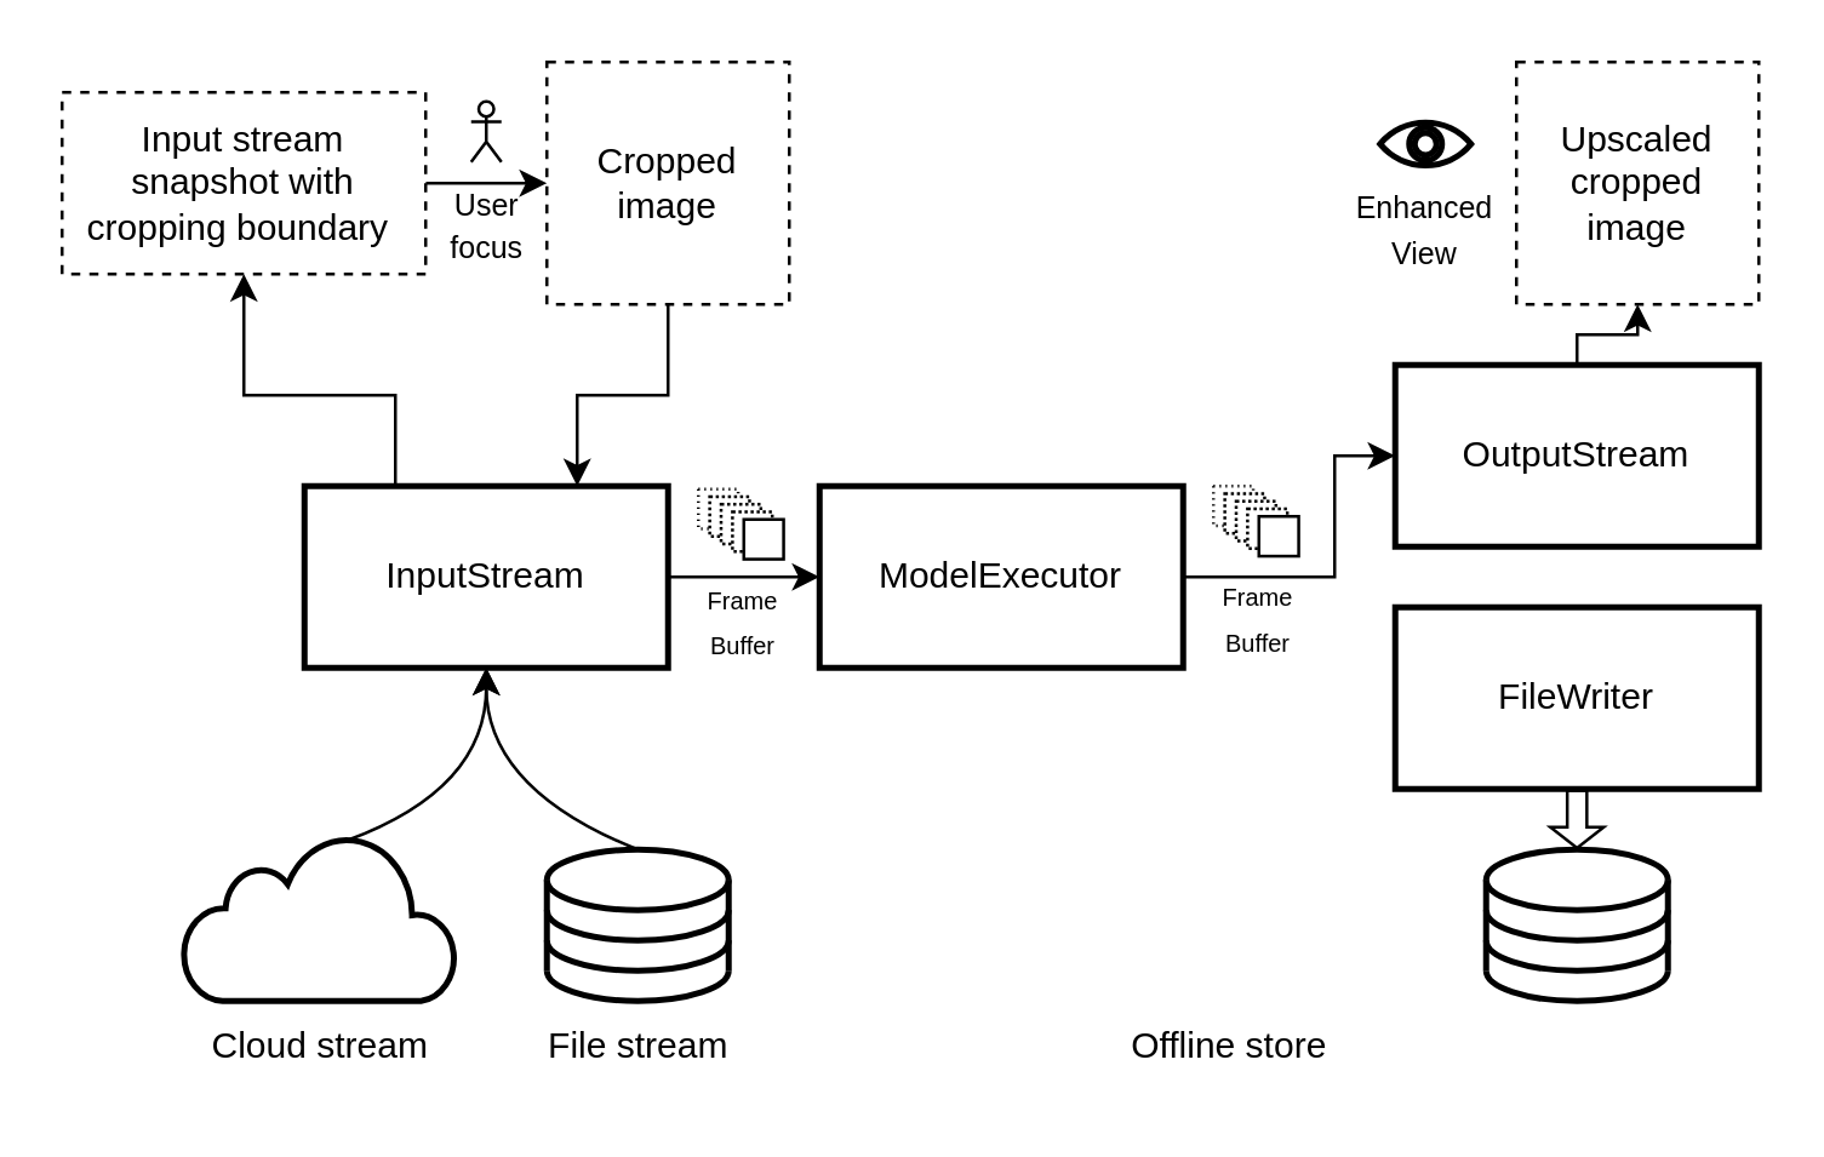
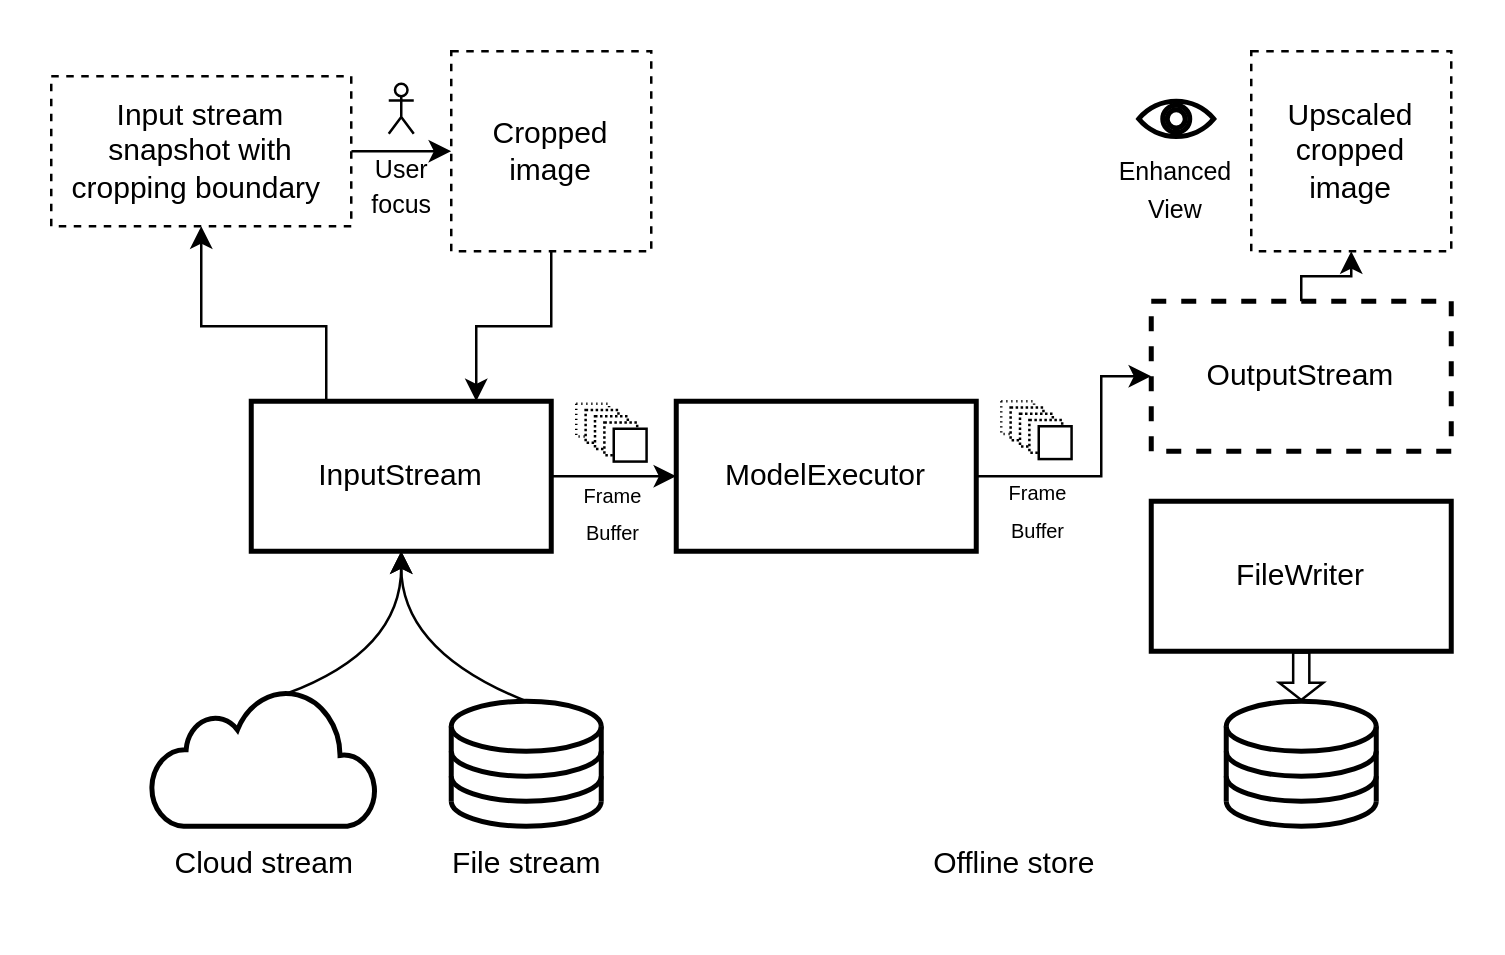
  <mxCell id="0" />
  <mxCell id="1" parent="0" />
  <mxCell id="2" style="edgeStyle=orthogonalEdgeStyle;rounded=0;orthogonalLoop=1;jettySize=auto;html=1;exitX=0.25;exitY=0;exitDx=0;exitDy=0;entryX=0.5;entryY=1;entryDx=0;entryDy=0;" edge="1" parent="1" source="4" target="6"><mxGeometry relative="1" as="geometry"><Array as="points"><mxPoint x="130" y="130" /><mxPoint x="80" y="130" /></Array></mxGeometry></mxCell>
  <mxCell id="3" value="" style="edgeStyle=orthogonalEdgeStyle;rounded=0;orthogonalLoop=1;jettySize=auto;html=1;" edge="1" parent="1" source="4" target="21"><mxGeometry relative="1" as="geometry" /></mxCell>
  <mxCell id="4" value="InputStream" style="rounded=0;whiteSpace=wrap;html=1;strokeWidth=2;" vertex="1" parent="1"><mxGeometry x="100" y="160" width="120" height="60" as="geometry" /></mxCell>
  <mxCell id="5" value="" style="edgeStyle=orthogonalEdgeStyle;rounded=0;orthogonalLoop=1;jettySize=auto;html=1;" edge="1" parent="1" source="6" target="8"><mxGeometry relative="1" as="geometry" /></mxCell>
  <mxCell id="6" value="Input stream snapshot with cropping boundary&amp;nbsp;" style="rounded=0;whiteSpace=wrap;html=1;dashed=1;" vertex="1" parent="1"><mxGeometry x="20" y="30" width="120" height="60" as="geometry" /></mxCell>
  <mxCell id="7" value="" style="edgeStyle=orthogonalEdgeStyle;rounded=0;orthogonalLoop=1;jettySize=auto;html=1;entryX=0.75;entryY=0;entryDx=0;entryDy=0;" edge="1" parent="1" source="8" target="4"><mxGeometry relative="1" as="geometry"><Array as="points"><mxPoint x="220" y="130" /><mxPoint x="190" y="130" /></Array></mxGeometry></mxCell>
  <mxCell id="8" value="Cropped image" style="whiteSpace=wrap;html=1;aspect=fixed;dashed=1;" vertex="1" parent="1"><mxGeometry x="180" y="20" width="80" height="80" as="geometry" /></mxCell>
  <mxCell id="9" value="" style="html=1;verticalLabelPosition=bottom;align=center;labelBackgroundColor=#ffffff;verticalAlign=top;strokeWidth=2;strokeColor=#000000;shadow=0;dashed=0;shape=mxgraph.ios7.icons.cloud;points=[[0.6,0,0,0,2]];" vertex="1" parent="1"><mxGeometry x="60" y="275" width="90" height="55" as="geometry" /></mxCell>
  <mxCell id="10" value="" style="curved=1;endArrow=classic;html=1;rounded=0;entryX=0.5;entryY=1;entryDx=0;entryDy=0;exitX=0.6;exitY=0;exitDx=0;exitDy=2;exitPerimeter=0;" edge="1" parent="1" source="9" target="4"><mxGeometry width="50" height="50" relative="1" as="geometry"><mxPoint x="120" y="270" as="sourcePoint" /><mxPoint x="440" y="240" as="targetPoint" /><Array as="points"><mxPoint x="160" y="260" /></Array></mxGeometry></mxCell>
  <mxCell id="11" value="" style="curved=1;endArrow=classic;html=1;rounded=0;entryX=0.5;entryY=1;entryDx=0;entryDy=0;exitX=0.5;exitY=0;exitDx=0;exitDy=0;exitPerimeter=0;" edge="1" parent="1" source="14" target="4"><mxGeometry width="50" height="50" relative="1" as="geometry"><mxPoint x="210" y="260" as="sourcePoint" /><mxPoint x="170" y="230" as="targetPoint" /><Array as="points"><mxPoint x="160" y="260" /></Array></mxGeometry></mxCell>
  <mxCell id="12" value="&lt;font style=&quot;font-size: 10px;&quot;&gt;User&lt;/font&gt;&lt;div&gt;&lt;font style=&quot;font-size: 10px;&quot;&gt;focus&lt;/font&gt;&lt;/div&gt;" style="shape=umlActor;verticalLabelPosition=bottom;verticalAlign=top;html=1;outlineConnect=0;" vertex="1" parent="1"><mxGeometry x="155" y="33" width="10" height="20" as="geometry" /></mxCell>
  <mxCell id="13" value="" style="group" connectable="0" vertex="1" parent="1"><mxGeometry x="180" y="280" width="60" height="50" as="geometry" /></mxCell>
  <mxCell id="14" value="" style="verticalLabelPosition=bottom;verticalAlign=top;html=1;shape=mxgraph.basic.arc;startAngle=0.75;endAngle=0.25;strokeWidth=2;points=[[0.5,0,0,0,0]];" vertex="1" parent="13"><mxGeometry width="60" height="20" as="geometry" /></mxCell>
  <mxCell id="15" value="" style="verticalLabelPosition=bottom;verticalAlign=top;html=1;shape=mxgraph.basic.arc;startAngle=0.25;endAngle=0.75;points=[[0,0.5,0,0,0],[1,0.5,0,0,0]];strokeWidth=2;" vertex="1" parent="13"><mxGeometry y="30" width="60" height="20" as="geometry" /></mxCell>
  <mxCell id="16" value="" style="verticalLabelPosition=bottom;verticalAlign=top;html=1;shape=mxgraph.basic.arc;startAngle=0.25;endAngle=0.75;points=[[0,0.5,0,0,0],[1,0.5,0,0,0]];strokeWidth=2;" vertex="1" parent="13"><mxGeometry width="60" height="20" as="geometry" /></mxCell>
  <mxCell id="17" value="" style="verticalLabelPosition=bottom;verticalAlign=top;html=1;shape=mxgraph.basic.arc;startAngle=0.25;endAngle=0.75;points=[[0,0.5,0,0,0],[1,0.5,0,0,0]];strokeWidth=2;" vertex="1" parent="13"><mxGeometry y="10" width="60" height="20" as="geometry" /></mxCell>
  <mxCell id="18" value="" style="endArrow=none;html=1;rounded=0;entryX=0;entryY=0.5;entryDx=0;entryDy=0;entryPerimeter=0;exitX=0;exitY=0.5;exitDx=0;exitDy=0;exitPerimeter=0;strokeWidth=2;" edge="1" parent="13" source="16" target="15"><mxGeometry width="50" height="50" relative="1" as="geometry"><mxPoint x="-17.143" y="20" as="sourcePoint" /><mxPoint x="-8.571" y="10" as="targetPoint" /></mxGeometry></mxCell>
  <mxCell id="19" value="" style="endArrow=none;html=1;rounded=0;entryX=1;entryY=0.5;entryDx=0;entryDy=0;entryPerimeter=0;exitX=1;exitY=0.5;exitDx=0;exitDy=0;exitPerimeter=0;strokeWidth=2;" edge="1" parent="13" source="16" target="15"><mxGeometry width="50" height="50" relative="1" as="geometry"><mxPoint x="68.571" y="10" as="sourcePoint" /><mxPoint x="68.571" y="30" as="targetPoint" /></mxGeometry></mxCell>
  <mxCell id="20" value="" style="verticalLabelPosition=bottom;verticalAlign=top;html=1;shape=mxgraph.basic.arc;startAngle=0.25;endAngle=0.75;points=[[0,0.5,0,0,0],[1,0.5,0,0,0]];strokeWidth=2;" vertex="1" parent="13"><mxGeometry y="20" width="60" height="20" as="geometry" /></mxCell>
  <mxCell id="21" value="ModelExecutor" style="rounded=0;whiteSpace=wrap;html=1;strokeWidth=2;" vertex="1" parent="1"><mxGeometry x="270" y="160" width="120" height="60" as="geometry" /></mxCell>
- <mxCell id="22" value="OutputStream" style="rounded=0;whiteSpace=wrap;html=1;strokeWidth=2;" vertex="1" parent="1"><mxGeometry x="460" y="120" width="120" height="60" as="geometry" /></mxCell>
+ <mxCell id="22" value="OutputStream" style="rounded=0;whiteSpace=wrap;html=1;strokeWidth=2;dashed=1;" vertex="1" parent="1"><mxGeometry x="460" y="120" width="120" height="60" as="geometry" /></mxCell>
  <mxCell id="23" value="FileWriter" style="rounded=0;whiteSpace=wrap;html=1;strokeWidth=2;" vertex="1" parent="1"><mxGeometry x="460" y="200" width="120" height="60" as="geometry" /></mxCell>
  <mxCell id="24" value="" style="group" connectable="0" vertex="1" parent="1"><mxGeometry x="490" y="280" width="60" height="50" as="geometry" /></mxCell>
  <mxCell id="25" value="" style="verticalLabelPosition=bottom;verticalAlign=top;html=1;shape=mxgraph.basic.arc;startAngle=0.75;endAngle=0.25;strokeWidth=2;points=[[0.5,0,0,0,0]];" vertex="1" parent="24"><mxGeometry width="60" height="20" as="geometry" /></mxCell>
  <mxCell id="26" value="" style="verticalLabelPosition=bottom;verticalAlign=top;html=1;shape=mxgraph.basic.arc;startAngle=0.25;endAngle=0.75;points=[[0,0.5,0,0,0],[1,0.5,0,0,0]];strokeWidth=2;" vertex="1" parent="24"><mxGeometry y="30" width="60" height="20" as="geometry" /></mxCell>
  <mxCell id="27" value="" style="verticalLabelPosition=bottom;verticalAlign=top;html=1;shape=mxgraph.basic.arc;startAngle=0.25;endAngle=0.75;points=[[0,0.5,0,0,0],[1,0.5,0,0,0]];strokeWidth=2;" vertex="1" parent="24"><mxGeometry width="60" height="20" as="geometry" /></mxCell>
  <mxCell id="28" value="" style="verticalLabelPosition=bottom;verticalAlign=top;html=1;shape=mxgraph.basic.arc;startAngle=0.25;endAngle=0.75;points=[[0,0.5,0,0,0],[1,0.5,0,0,0]];strokeWidth=2;" vertex="1" parent="24"><mxGeometry y="10" width="60" height="20" as="geometry" /></mxCell>
  <mxCell id="29" value="" style="endArrow=none;html=1;rounded=0;entryX=0;entryY=0.5;entryDx=0;entryDy=0;entryPerimeter=0;exitX=0;exitY=0.5;exitDx=0;exitDy=0;exitPerimeter=0;strokeWidth=2;" edge="1" parent="24" source="27" target="26"><mxGeometry width="50" height="50" relative="1" as="geometry"><mxPoint x="-17.143" y="20" as="sourcePoint" /><mxPoint x="-8.571" y="10" as="targetPoint" /></mxGeometry></mxCell>
  <mxCell id="30" value="" style="endArrow=none;html=1;rounded=0;entryX=1;entryY=0.5;entryDx=0;entryDy=0;entryPerimeter=0;exitX=1;exitY=0.5;exitDx=0;exitDy=0;exitPerimeter=0;strokeWidth=2;" edge="1" parent="24" source="27" target="26"><mxGeometry width="50" height="50" relative="1" as="geometry"><mxPoint x="68.571" y="10" as="sourcePoint" /><mxPoint x="68.571" y="30" as="targetPoint" /></mxGeometry></mxCell>
  <mxCell id="31" value="" style="verticalLabelPosition=bottom;verticalAlign=top;html=1;shape=mxgraph.basic.arc;startAngle=0.25;endAngle=0.75;points=[[0,0.5,0,0,0],[1,0.5,0,0,0]];strokeWidth=2;" vertex="1" parent="24"><mxGeometry y="20" width="60" height="20" as="geometry" /></mxCell>
  <mxCell id="32" value="" style="shape=flexArrow;endArrow=classic;html=1;rounded=0;entryX=0.5;entryY=0;entryDx=0;entryDy=0;entryPerimeter=0;exitX=0.5;exitY=1;exitDx=0;exitDy=0;endWidth=10.177;endSize=1.977;width=6.452;" edge="1" parent="1" source="23" target="25"><mxGeometry width="50" height="50" relative="1" as="geometry"><mxPoint x="370" y="180" as="sourcePoint" /><mxPoint x="420" y="130" as="targetPoint" /></mxGeometry></mxCell>
  <mxCell id="33" value="" style="endArrow=classic;html=1;rounded=0;edgeStyle=orthogonalEdgeStyle;exitX=1;exitY=0.5;exitDx=0;exitDy=0;entryX=0;entryY=0.5;entryDx=0;entryDy=0;" edge="1" parent="1" source="21" target="22"><mxGeometry width="50" height="50" relative="1" as="geometry"><mxPoint x="410" y="200" as="sourcePoint" /><mxPoint x="470" y="240" as="targetPoint" /><Array as="points"><mxPoint x="440" y="190" /><mxPoint x="440" y="150" /></Array></mxGeometry></mxCell>
  <mxCell id="34" value="Upscaled cropped image" style="whiteSpace=wrap;html=1;aspect=fixed;dashed=1;" vertex="1" parent="1"><mxGeometry x="500" y="20" width="80" height="80" as="geometry" /></mxCell>
  <mxCell id="35" value="" style="edgeStyle=orthogonalEdgeStyle;rounded=0;orthogonalLoop=1;jettySize=auto;html=1;entryX=0.5;entryY=1;entryDx=0;entryDy=0;exitX=0.5;exitY=0;exitDx=0;exitDy=0;" edge="1" parent="1" source="22" target="34"><mxGeometry relative="1" as="geometry"><mxPoint x="230" y="140" as="sourcePoint" /><mxPoint x="200" y="170" as="targetPoint" /><Array as="points"><mxPoint x="520" y="110" /><mxPoint x="540" y="110" /></Array></mxGeometry></mxCell>
  <mxCell id="36" value="" style="group" connectable="0" vertex="1" parent="1"><mxGeometry x="440" y="40" width="60" height="50" as="geometry" /></mxCell>
  <mxCell id="37" value="" style="html=1;verticalLabelPosition=bottom;align=center;labelBackgroundColor=#ffffff;verticalAlign=top;strokeWidth=2;strokeColor=#000000;shadow=0;dashed=0;shape=mxgraph.ios7.icons.eye;" vertex="1" parent="36"><mxGeometry x="15" width="30" height="14.1" as="geometry" /></mxCell>
  <mxCell id="38" value="&lt;font style=&quot;font-size: 10px;&quot;&gt;Enhanced&lt;/font&gt;&lt;div&gt;&lt;font style=&quot;font-size: 10px;&quot;&gt;View&lt;/font&gt;&lt;/div&gt;" style="text;html=1;align=center;verticalAlign=middle;whiteSpace=wrap;rounded=0;" vertex="1" parent="36"><mxGeometry y="20" width="60" height="30" as="geometry" /></mxCell>
  <mxCell id="39" value="" style="group" connectable="0" vertex="1" parent="1"><mxGeometry x="230" y="161" width="30" height="30" as="geometry" /></mxCell>
  <mxCell id="40" value="" style="whiteSpace=wrap;aspect=fixed;dashed=1;html=1;dashPattern=0.5 1.5;" vertex="1" parent="39"><mxGeometry width="13.125" height="13.125" as="geometry" /></mxCell>
  <mxCell id="41" value="" style="whiteSpace=wrap;html=1;aspect=fixed;dashed=1;dashPattern=1 1;" vertex="1" parent="39"><mxGeometry x="3.75" y="2.5" width="13.125" height="13.125" as="geometry" /></mxCell>
  <mxCell id="42" value="" style="whiteSpace=wrap;html=1;aspect=fixed;dashed=1;dashPattern=1 1;" vertex="1" parent="39"><mxGeometry x="7.5" y="5" width="13.125" height="13.125" as="geometry" /></mxCell>
  <mxCell id="43" value="" style="whiteSpace=wrap;html=1;aspect=fixed;dashed=1;dashPattern=1 1;" vertex="1" parent="39"><mxGeometry x="11.25" y="7.5" width="13.125" height="13.125" as="geometry" /></mxCell>
  <mxCell id="44" value="" style="whiteSpace=wrap;html=1;aspect=fixed;" vertex="1" parent="39"><mxGeometry x="15" y="10" width="13.125" height="13.125" as="geometry" /></mxCell>
  <mxCell id="45" value="&lt;font style=&quot;font-size: 8px;&quot;&gt;Frame Buffer&lt;/font&gt;" style="text;html=1;align=center;verticalAlign=middle;whiteSpace=wrap;rounded=0;" vertex="1" parent="1"><mxGeometry x="225" y="199" width="40" height="10" as="geometry" /></mxCell>
  <mxCell id="46" value="Cloud stream" style="text;html=1;align=center;verticalAlign=middle;whiteSpace=wrap;rounded=0;" vertex="1" parent="1"><mxGeometry x="67.5" y="330" width="75" height="30" as="geometry" /></mxCell>
  <mxCell id="47" value="File stream" style="text;html=1;align=center;verticalAlign=middle;whiteSpace=wrap;rounded=0;" vertex="1" parent="1"><mxGeometry x="172.5" y="330" width="75" height="30" as="geometry" /></mxCell>
  <mxCell id="48" value="Offline store" style="text;html=1;align=center;verticalAlign=middle;whiteSpace=wrap;rounded=0;" vertex="1" parent="1"><mxGeometry x="367.5" y="330" width="75" height="30" as="geometry" /></mxCell>
  <mxCell id="49" value="" style="group" connectable="0" vertex="1" parent="1"><mxGeometry x="400" y="160" width="30" height="30" as="geometry" /></mxCell>
  <mxCell id="50" value="" style="whiteSpace=wrap;aspect=fixed;dashed=1;html=1;dashPattern=0.5 1.5;" vertex="1" parent="49"><mxGeometry width="13.125" height="13.125" as="geometry" /></mxCell>
  <mxCell id="51" value="" style="whiteSpace=wrap;html=1;aspect=fixed;dashed=1;dashPattern=1 1;" vertex="1" parent="49"><mxGeometry x="3.75" y="2.5" width="13.125" height="13.125" as="geometry" /></mxCell>
  <mxCell id="52" value="" style="whiteSpace=wrap;html=1;aspect=fixed;dashed=1;dashPattern=1 1;" vertex="1" parent="49"><mxGeometry x="7.5" y="5" width="13.125" height="13.125" as="geometry" /></mxCell>
  <mxCell id="53" value="" style="whiteSpace=wrap;html=1;aspect=fixed;dashed=1;dashPattern=1 1;" vertex="1" parent="49"><mxGeometry x="11.25" y="7.5" width="13.125" height="13.125" as="geometry" /></mxCell>
  <mxCell id="54" value="" style="whiteSpace=wrap;html=1;aspect=fixed;" vertex="1" parent="49"><mxGeometry x="15" y="10" width="13.125" height="13.125" as="geometry" /></mxCell>
  <mxCell id="55" value="&lt;font style=&quot;font-size: 8px;&quot;&gt;Frame Buffer&lt;/font&gt;" style="text;html=1;align=center;verticalAlign=middle;whiteSpace=wrap;rounded=0;" vertex="1" parent="1"><mxGeometry x="395" y="198" width="40" height="10" as="geometry" /></mxCell>
